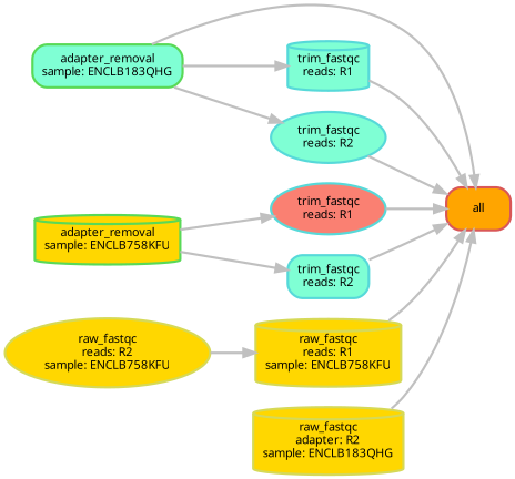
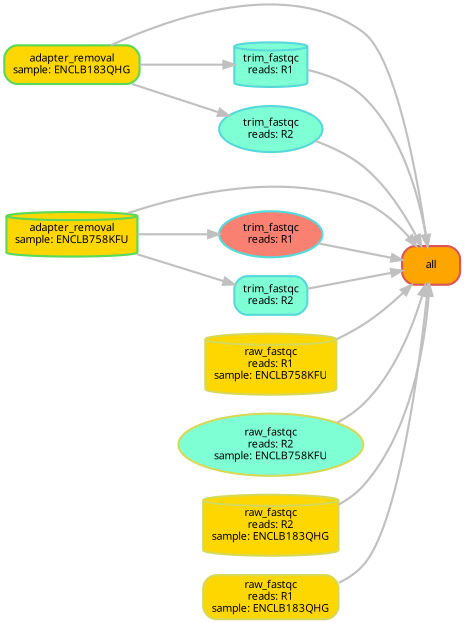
  digraph {
    bgcolor=white
    rankdir=LR
    node [color="0.50 0.6 0.85" fillcolor=gold fontname=sans fontsize=10 penwidth=2 shape=box style="rounded,filled"]
    edge [color=grey penwidth=2]
    n1 [color="0.00 0.6 0.85" fillcolor=orange label=all]
    n2 [fillcolor=aquamarine label="trim_fastqc\nreads: R1" shape=cylinder]
    n3 [color="0.33 0.6 0.85" label="adapter_removal\nsample: ENCLB758KFU" shape=cylinder]
    n4 [fillcolor=salmon label="trim_fastqc\nreads: R1" shape=ellipse]
    n5 [fillcolor=aquamarine label="trim_fastqc\nreads: R2"]
-   n6 [color="0.33 0.6 0.85" fillcolor=aquamarine label="adapter_removal\nsample: ENCLB183QHG"]
+   n6 [color="0.33 0.6 0.85" label="adapter_removal\nsample: ENCLB183QHG"]
    n7 [fillcolor=aquamarine label="trim_fastqc\nreads: R2" shape=ellipse]
    n8 [color="0.17 0.6 0.85" label="raw_fastqc\nreads: R1\nsample: ENCLB758KFU" shape=cylinder]
-   n9 [color="0.17 0.6 0.85" label="raw_fastqc\nreads: R2\nsample: ENCLB758KFU" shape=ellipse]
-   n10 [color="0.17 0.6 0.85" label="raw_fastqc\nadapter: R2\nsample: ENCLB183QHG" shape=cylinder]
+   n9 [color="0.17 0.6 0.85" fillcolor=aquamarine label="raw_fastqc\nreads: R2\nsample: ENCLB758KFU" shape=ellipse]
+   n10 [color="0.17 0.6 0.85" label="raw_fastqc\nreads: R2\nsample: ENCLB183QHG" shape=cylinder]
+   n11 [color="0.17 0.6 0.85" label="raw_fastqc\nreads: R1\nsample: ENCLB183QHG"]
    n2 -> n1
+   n3 -> n1
    n3 -> n4
    n3 -> n5
    n4 -> n1
    n5 -> n1
    n6 -> n1
    n6 -> n2
    n6 -> n7
    n7 -> n1
    n8 -> n1
-   n9 -> n8
+   n9 -> n1
    n10 -> n1
+   n11 -> n1
  }
